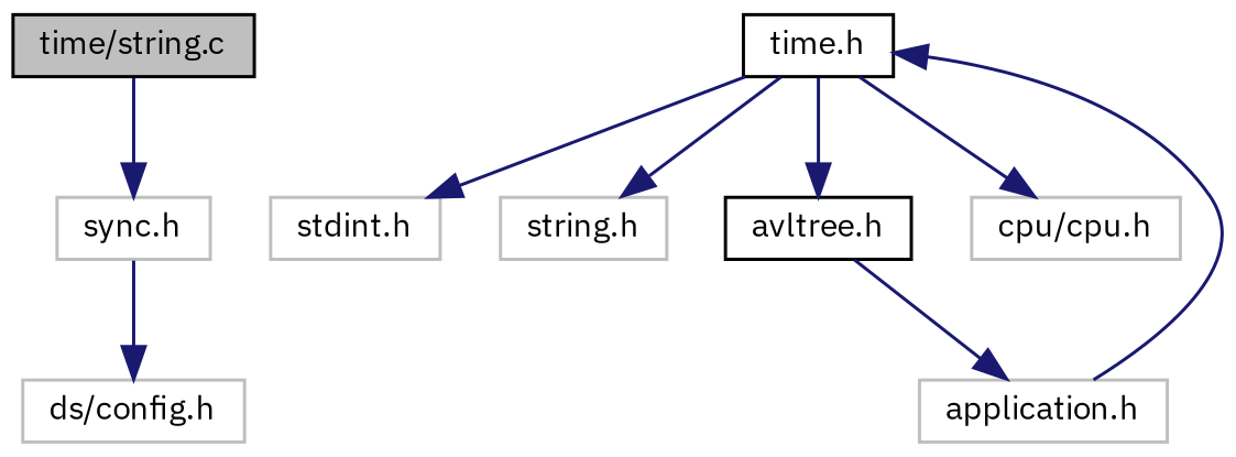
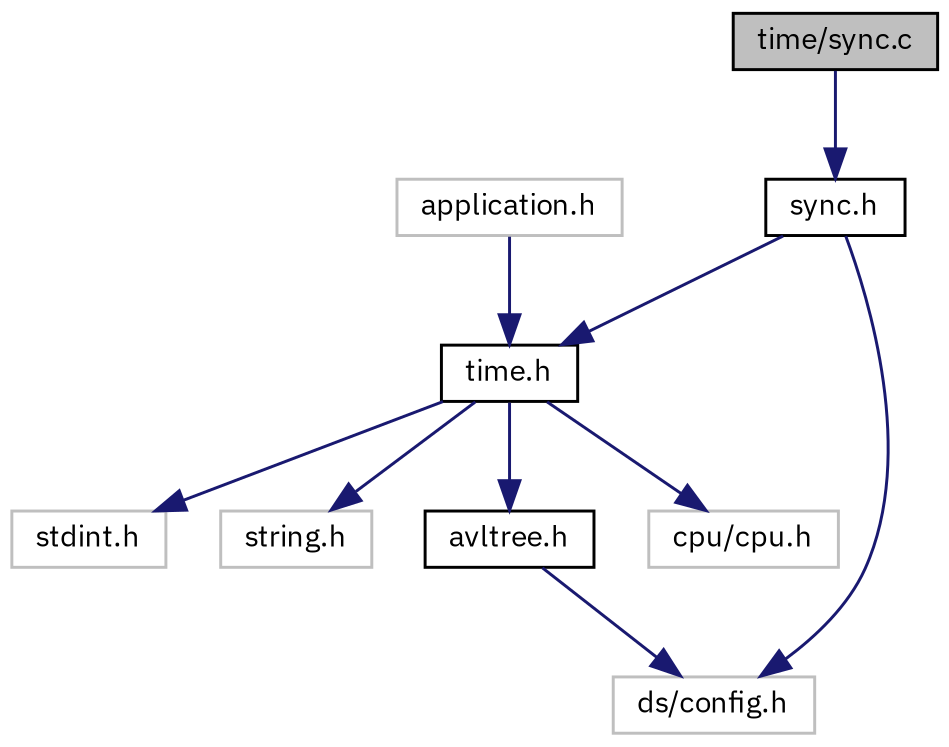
  digraph {
    fontname="IBM Plex Sans"
    node [color=grey75 fontname="IBM Plex Sans" fontsize=10 shape=record]
    edge [color=midnightblue fontname="IBM Plex Sans" fontsize=10 labelfontname=Helvetica labelfontsize=10 style=solid]
-   n1 [color=black fillcolor=grey75 fontcolor=black height=0.2 label="time/string.c" style=filled width=0.4]
-   n2 [height=0.2 label="sync.h" width=0.4]
+   n1 [color=black fillcolor=grey75 fontcolor=black height=0.2 label="time/sync.c" style=filled width=0.4]
+   n2 [color=black height=0.2 label="sync.h" width=0.4]
    n3 [color=black height=0.2 label="time.h" width=0.4]
    n4 [height=0.2 label="stdint.h" width=0.4]
    n5 [height=0.2 label="string.h" width=0.4]
    n6 [color=black height=0.2 label="avltree.h" width=0.4]
    n7 [height=0.2 label="cpu/cpu.h" width=0.4]
    n8 [height=0.2 label="ds/config.h" width=0.4]
    n9 [height=0.2 label="application.h" width=0.4]
    n1 -> n2
+   n2 -> n3
    n2 -> n8
    n3 -> n4
    n3 -> n5
    n3 -> n6
    n3 -> n7
-   n6 -> n9
+   n6 -> n8
    n9 -> n3
  }
